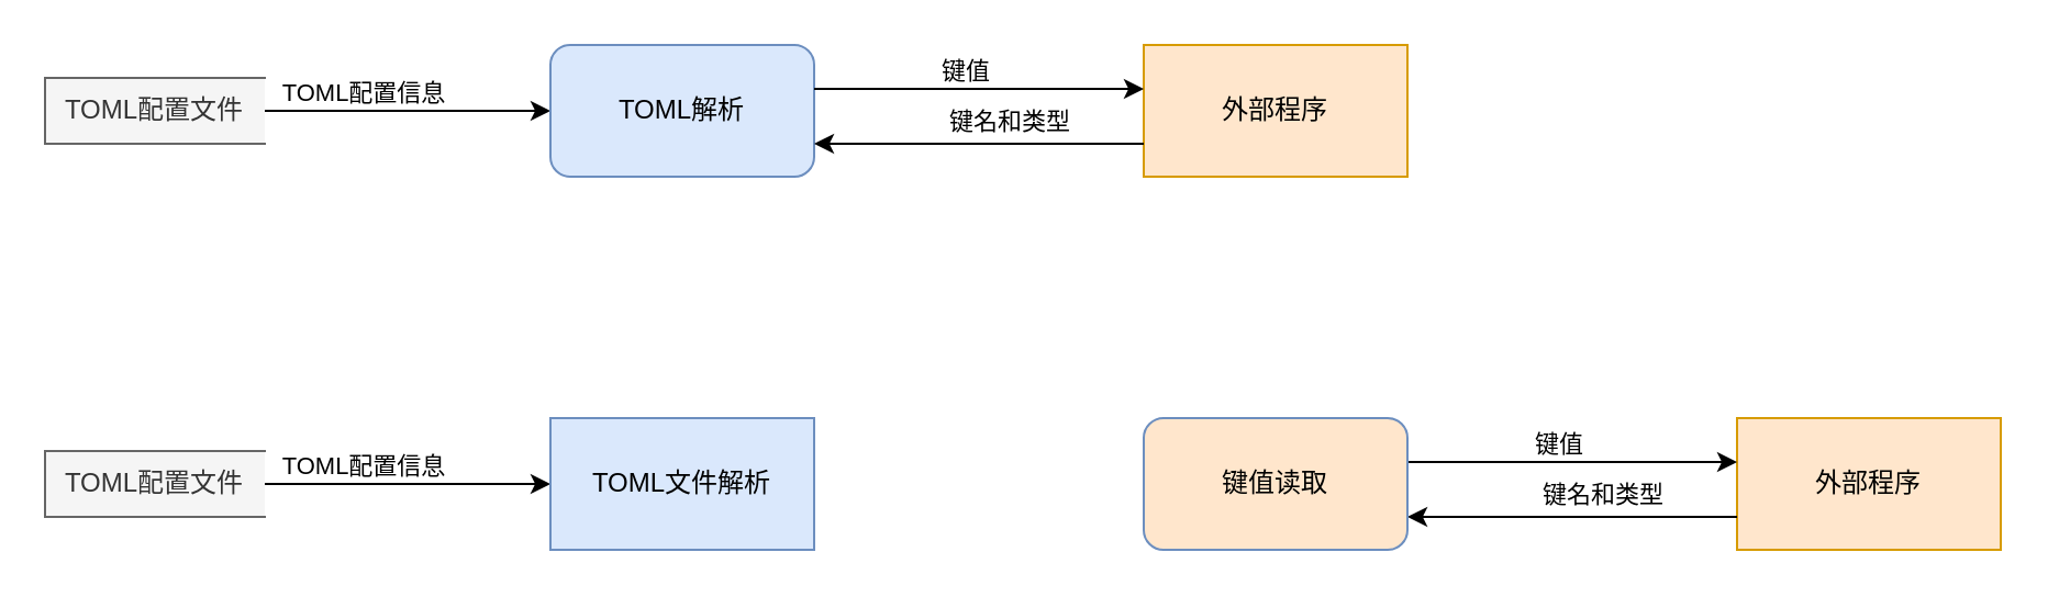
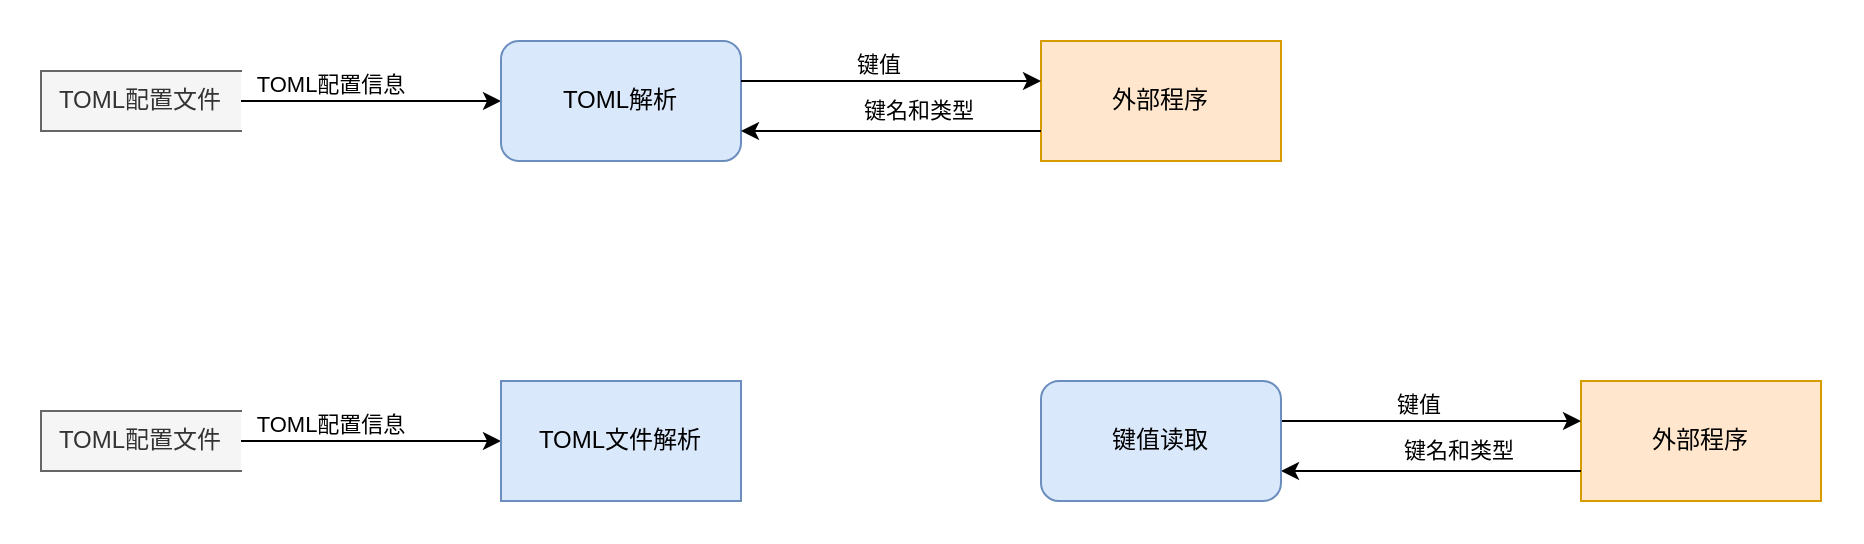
  <mxCell id="0" />
  <mxCell id="1" parent="0" />
  <mxCell id="2" style="edgeStyle=orthogonalEdgeStyle;rounded=0;orthogonalLoop=1;jettySize=auto;html=1;exitX=1;exitY=0.5;exitDx=0;exitDy=0;entryX=0;entryY=0.5;entryDx=0;entryDy=0;" parent="1" source="4" target="5" edge="1"><mxGeometry relative="1" as="geometry"><mxPoint x="130" y="130" as="targetPoint" /></mxGeometry></mxCell>
  <mxCell id="3" value="TOML配置信息" style="edgeLabel;html=1;align=center;verticalAlign=bottom;resizable=0;points=[];" parent="2" vertex="1" connectable="0"><mxGeometry x="-0.32" relative="1" as="geometry"><mxPoint as="offset" /></mxGeometry></mxCell>
  <mxCell id="4" value="TOML配置文件" style="html=1;dashed=0;whiteSpace=wrap;shape=partialRectangle;right=0;fillColor=#f5f5f5;fontColor=#333333;strokeColor=#666666;" parent="1" vertex="1"><mxGeometry x="20" y="35" width="100" height="30" as="geometry" /></mxCell>
  <mxCell id="5" value="TOML解析" style="rounded=1;whiteSpace=wrap;html=1;fillColor=#dae8fc;strokeColor=#6c8ebf;" parent="1" vertex="1"><mxGeometry x="250" y="20" width="120" height="60" as="geometry" /></mxCell>
  <mxCell id="6" value="外部程序" style="rounded=0;whiteSpace=wrap;html=1;fillColor=#ffe6cc;strokeColor=#d79b00;" parent="1" vertex="1"><mxGeometry x="520" y="20" width="120" height="60" as="geometry" /></mxCell>
  <mxCell id="7" value="" style="endArrow=classic;html=1;rounded=0;exitX=1;exitY=0.5;exitDx=0;exitDy=0;verticalAlign=middle;" parent="1" edge="1"><mxGeometry width="50" height="50" relative="1" as="geometry"><mxPoint x="370" y="40" as="sourcePoint" /><mxPoint x="520" y="40" as="targetPoint" /></mxGeometry></mxCell>
  <mxCell id="8" value="键值" style="edgeLabel;html=1;align=center;verticalAlign=bottom;resizable=0;points=[];" parent="7" vertex="1" connectable="0"><mxGeometry x="-0.1" relative="1" as="geometry"><mxPoint as="offset" /></mxGeometry></mxCell>
  <mxCell id="9" value="" style="endArrow=classic;html=1;rounded=0;exitX=0;exitY=0.75;exitDx=0;exitDy=0;entryX=1;entryY=0.75;entryDx=0;entryDy=0;" parent="1" source="6" target="5" edge="1"><mxGeometry width="50" height="50" relative="1" as="geometry"><mxPoint x="300" y="200" as="sourcePoint" /><mxPoint x="350" y="150" as="targetPoint" /></mxGeometry></mxCell>
  <mxCell id="10" value="键名和类型" style="edgeLabel;html=1;align=center;verticalAlign=bottom;resizable=0;points=[];" parent="9" vertex="1" connectable="0"><mxGeometry x="-0.17" y="-2" relative="1" as="geometry"><mxPoint as="offset" /></mxGeometry></mxCell>
  <mxCell id="11" style="edgeStyle=orthogonalEdgeStyle;rounded=0;orthogonalLoop=1;jettySize=auto;html=1;exitX=1;exitY=0.5;exitDx=0;exitDy=0;entryX=0;entryY=0.5;entryDx=0;entryDy=0;" parent="1" source="13" target="14" edge="1"><mxGeometry relative="1" as="geometry"><mxPoint x="130" y="300" as="targetPoint" /></mxGeometry></mxCell>
  <mxCell id="12" value="TOML配置信息" style="edgeLabel;html=1;align=center;verticalAlign=bottom;resizable=0;points=[];" parent="11" vertex="1" connectable="0"><mxGeometry x="-0.32" relative="1" as="geometry"><mxPoint as="offset" /></mxGeometry></mxCell>
  <mxCell id="13" value="TOML配置文件" style="html=1;dashed=0;whiteSpace=wrap;shape=partialRectangle;right=0;fillColor=#f5f5f5;fontColor=#333333;strokeColor=#666666;" parent="1" vertex="1"><mxGeometry x="20" y="205" width="100" height="30" as="geometry" /></mxCell>
  <mxCell id="14" value="TOML文件解析" style="whiteSpace=wrap;html=1;fillColor=#dae8fc;strokeColor=#6c8ebf;rounded=0;" parent="1" vertex="1"><mxGeometry x="250" y="190" width="120" height="60" as="geometry" /></mxCell>
  <mxCell id="15" value="外部程序" style="rounded=0;whiteSpace=wrap;html=1;fillColor=#ffe6cc;strokeColor=#d79b00;" parent="1" vertex="1"><mxGeometry x="790" y="190" width="120" height="60" as="geometry" /></mxCell>
  <mxCell id="16" value="" style="endArrow=classic;html=1;rounded=0;exitX=1;exitY=0.5;exitDx=0;exitDy=0;verticalAlign=middle;" parent="1" edge="1"><mxGeometry width="50" height="50" relative="1" as="geometry"><mxPoint x="640" y="210" as="sourcePoint" /><mxPoint x="790" y="210" as="targetPoint" /></mxGeometry></mxCell>
  <mxCell id="17" value="键值" style="edgeLabel;html=1;align=center;verticalAlign=bottom;resizable=0;points=[];" parent="16" vertex="1" connectable="0"><mxGeometry x="-0.1" relative="1" as="geometry"><mxPoint as="offset" /></mxGeometry></mxCell>
  <mxCell id="18" value="" style="endArrow=classic;html=1;rounded=0;exitX=0;exitY=0.75;exitDx=0;exitDy=0;entryX=1;entryY=0.75;entryDx=0;entryDy=0;" parent="1" source="15" edge="1"><mxGeometry width="50" height="50" relative="1" as="geometry"><mxPoint x="570" y="370" as="sourcePoint" /><mxPoint x="640" y="235" as="targetPoint" /></mxGeometry></mxCell>
  <mxCell id="19" value="键名和类型" style="edgeLabel;html=1;align=center;verticalAlign=bottom;resizable=0;points=[];" parent="18" vertex="1" connectable="0"><mxGeometry x="-0.17" y="-2" relative="1" as="geometry"><mxPoint as="offset" /></mxGeometry></mxCell>
- <mxCell id="20" value="键值读取" style="rounded=1;whiteSpace=wrap;html=1;fillColor=#ffe6cc;strokeColor=#6c8ebf;" parent="1" vertex="1"><mxGeometry x="520" y="190" width="120" height="60" as="geometry" /></mxCell>
+ <mxCell id="20" value="键值读取" style="rounded=1;whiteSpace=wrap;html=1;fillColor=#dae8fc;strokeColor=#6c8ebf;" parent="1" vertex="1"><mxGeometry x="520" y="190" width="120" height="60" as="geometry" /></mxCell>
